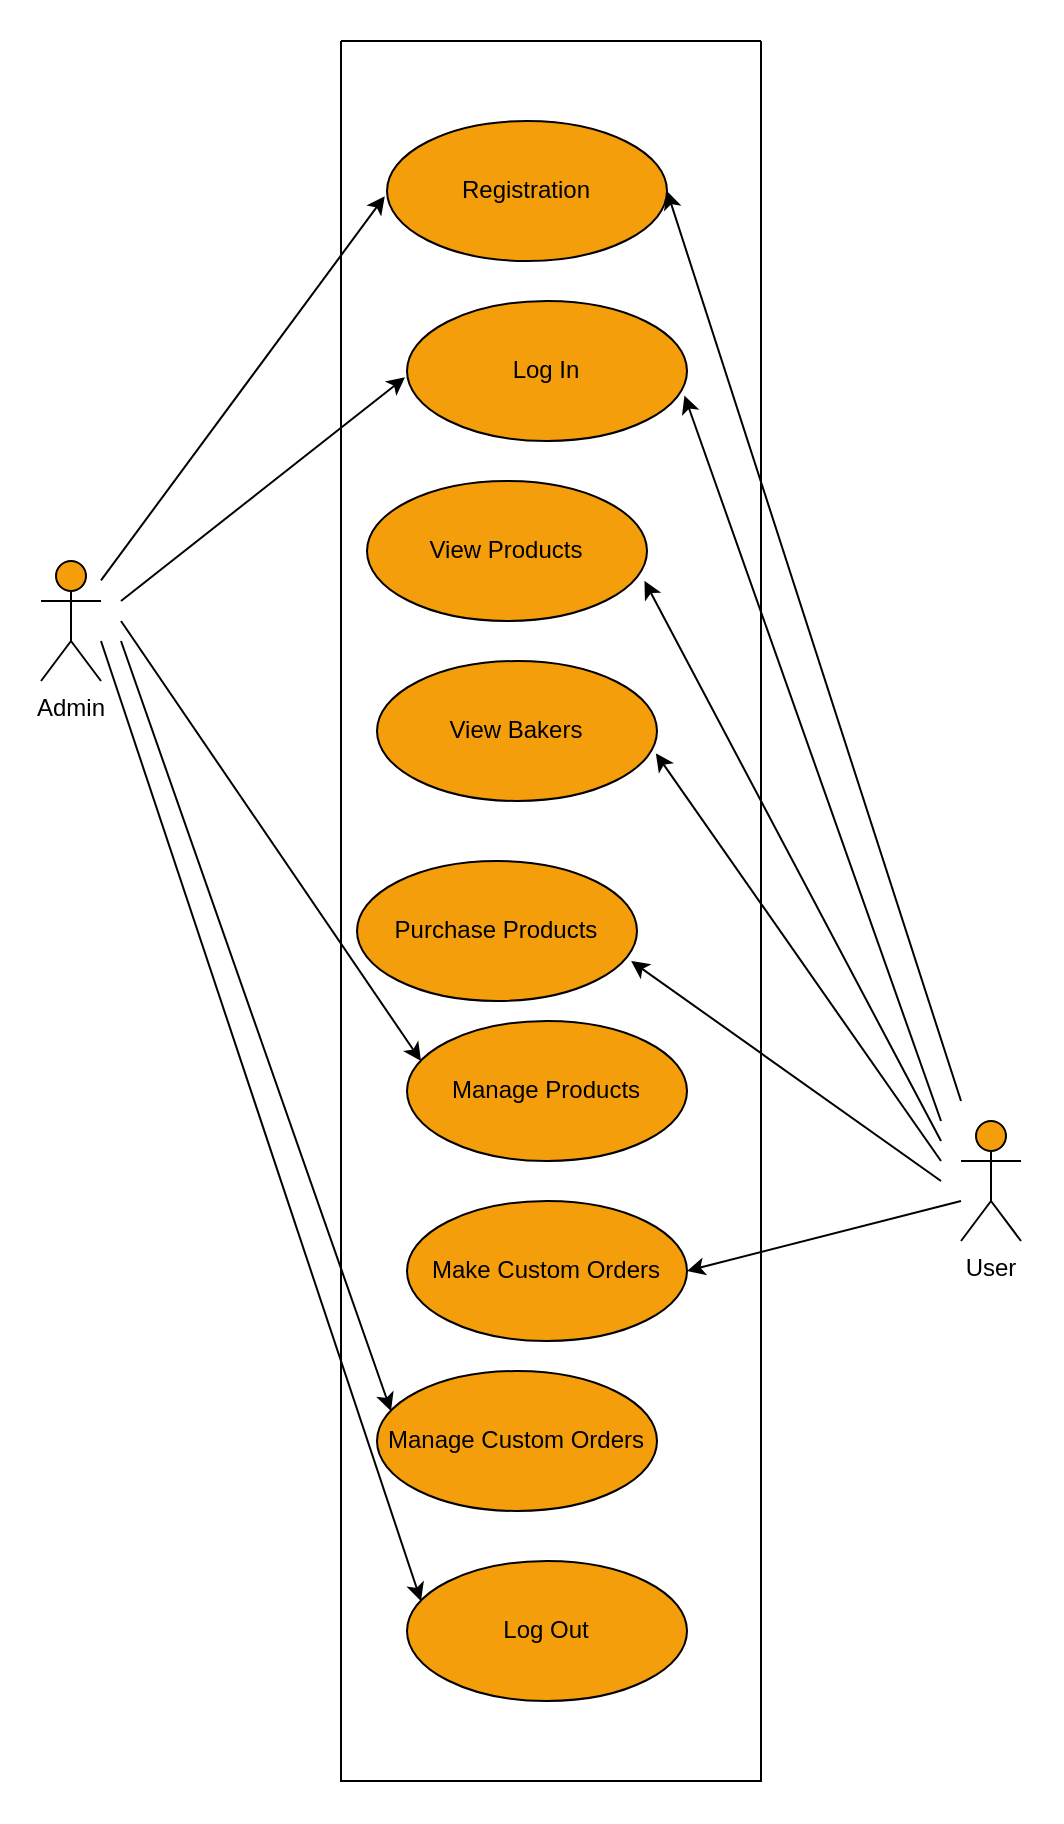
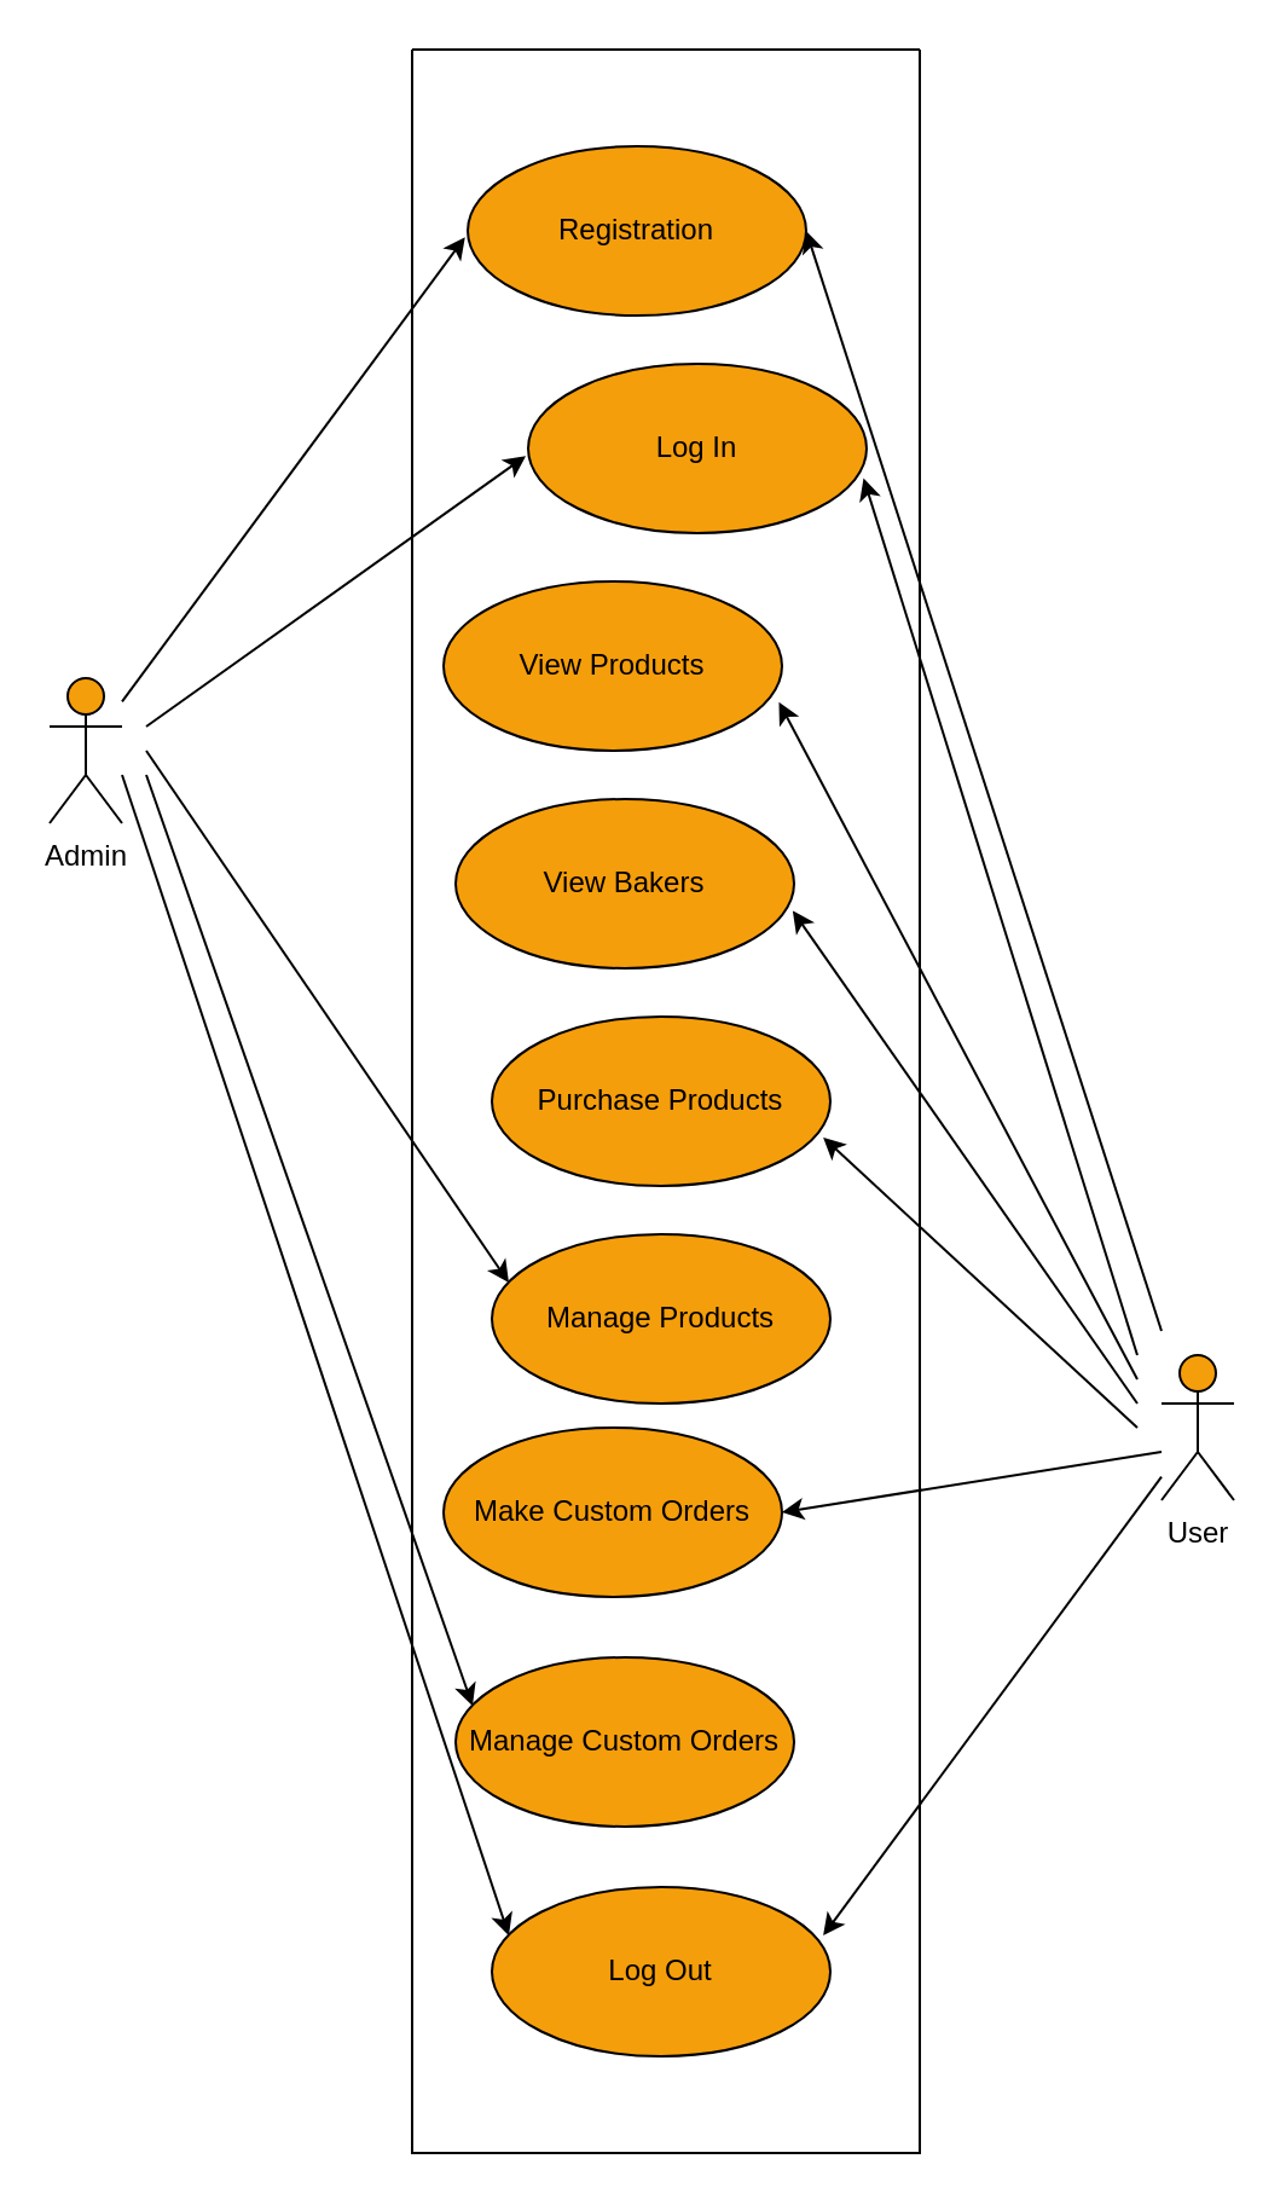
  <mxCell id="0" />
  <mxCell id="1" parent="0" />
  <mxCell id="2" value="&lt;font style=&quot;color: light-dark(rgb(0, 0, 0), rgb(0, 0, 0));&quot;&gt;Registration&lt;/font&gt;" style="ellipse;whiteSpace=wrap;html=1;strokeColor=light-dark(#000000,#000000);fontColor=#FEFAE0;fillColor=light-dark(#F59E0B,#F59E0B);" vertex="1" parent="1"><mxGeometry x="193" y="60" width="140" height="70" as="geometry" /></mxCell>
- <mxCell id="3" value="&lt;font style=&quot;color: light-dark(rgb(0, 0, 0), rgb(0, 0, 0));&quot;&gt;Purchase Products&lt;/font&gt;" style="ellipse;whiteSpace=wrap;html=1;strokeColor=light-dark(#000000,#000000);fontColor=#FEFAE0;fillColor=light-dark(#F59E0B,#F59E0B);" vertex="1" parent="1"><mxGeometry x="178" y="430" width="140" height="70" as="geometry" /></mxCell>
+ <mxCell id="3" value="&lt;font style=&quot;color: light-dark(rgb(0, 0, 0), rgb(0, 0, 0));&quot;&gt;Purchase Products&lt;/font&gt;" style="ellipse;whiteSpace=wrap;html=1;strokeColor=light-dark(#000000,#000000);fontColor=#FEFAE0;fillColor=light-dark(#F59E0B,#F59E0B);" vertex="1" parent="1"><mxGeometry x="203" y="420" width="140" height="70" as="geometry" /></mxCell>
  <mxCell id="4" value="&lt;font style=&quot;color: light-dark(rgb(0, 0, 0), rgb(0, 0, 0));&quot;&gt;Manage Custom Orders&lt;/font&gt;" style="ellipse;whiteSpace=wrap;html=1;strokeColor=light-dark(#000000,#000000);fontColor=#FEFAE0;fillColor=light-dark(#F59E0B,#F59E0B);" vertex="1" parent="1"><mxGeometry x="188" y="685" width="140" height="70" as="geometry" /></mxCell>
- <mxCell id="5" value="&lt;font style=&quot;color: light-dark(rgb(0, 0, 0), rgb(0, 0, 0));&quot;&gt;Make Custom Orders&lt;/font&gt;" style="ellipse;whiteSpace=wrap;html=1;strokeColor=light-dark(#000000,#000000);fontColor=#FEFAE0;fillColor=light-dark(#F59E0B,#F59E0B);" vertex="1" parent="1"><mxGeometry x="203" y="600" width="140" height="70" as="geometry" /></mxCell>
+ <mxCell id="5" value="&lt;font style=&quot;color: light-dark(rgb(0, 0, 0), rgb(0, 0, 0));&quot;&gt;Make Custom Orders&lt;/font&gt;" style="ellipse;whiteSpace=wrap;html=1;strokeColor=light-dark(#000000,#000000);fontColor=#FEFAE0;fillColor=light-dark(#F59E0B,#F59E0B);" vertex="1" parent="1"><mxGeometry x="183" y="590" width="140" height="70" as="geometry" /></mxCell>
  <mxCell id="6" value="&lt;font style=&quot;color: light-dark(rgb(0, 0, 0), rgb(0, 0, 0));&quot;&gt;Manage Products&lt;/font&gt;" style="ellipse;whiteSpace=wrap;html=1;strokeColor=light-dark(#000000,#000000);fontColor=#FEFAE0;fillColor=light-dark(#F59E0B,#F59E0B);" vertex="1" parent="1"><mxGeometry x="203" y="510" width="140" height="70" as="geometry" /></mxCell>
  <mxCell id="7" value="&lt;font style=&quot;color: light-dark(rgb(0, 0, 0), rgb(0, 0, 0));&quot;&gt;View Bakers&lt;/font&gt;" style="ellipse;whiteSpace=wrap;html=1;strokeColor=light-dark(#000000,#000000);fontColor=#FEFAE0;fillColor=light-dark(#F59E0B,#F59E0B);" vertex="1" parent="1"><mxGeometry x="188" y="330" width="140" height="70" as="geometry" /></mxCell>
  <mxCell id="8" value="&lt;font style=&quot;color: light-dark(rgb(0, 0, 0), rgb(0, 0, 0));&quot;&gt;View Products&lt;/font&gt;" style="ellipse;whiteSpace=wrap;html=1;strokeColor=light-dark(#000000,#000000);fontColor=#FEFAE0;fillColor=light-dark(#F59E0B,#F59E0B);" vertex="1" parent="1"><mxGeometry x="183" y="240" width="140" height="70" as="geometry" /></mxCell>
- <mxCell id="9" value="&lt;font style=&quot;color: light-dark(rgb(0, 0, 0), rgb(0, 0, 0));&quot;&gt;Log In&lt;/font&gt;" style="ellipse;whiteSpace=wrap;html=1;strokeColor=light-dark(#000000,#000000);fontColor=#FEFAE0;fillColor=light-dark(#F59E0B,#F59E0B);" vertex="1" parent="1"><mxGeometry x="203" y="150" width="140" height="70" as="geometry" /></mxCell>
+ <mxCell id="9" value="&lt;font style=&quot;color: light-dark(rgb(0, 0, 0), rgb(0, 0, 0));&quot;&gt;Log In&lt;/font&gt;" style="ellipse;whiteSpace=wrap;html=1;strokeColor=light-dark(#000000,#000000);fontColor=#FEFAE0;fillColor=light-dark(#F59E0B,#F59E0B);" vertex="1" parent="1"><mxGeometry x="218" y="150" width="140" height="70" as="geometry" /></mxCell>
  <mxCell id="10" value="&lt;font style=&quot;color: light-dark(rgb(0, 0, 0), rgb(0, 0, 0));&quot;&gt;Log Out&lt;/font&gt;" style="ellipse;whiteSpace=wrap;html=1;strokeColor=light-dark(#000000,#000000);fontColor=#FEFAE0;fillColor=light-dark(#F59E0B,#F59E0B);" vertex="1" parent="1"><mxGeometry x="203" y="780" width="140" height="70" as="geometry" /></mxCell>
  <mxCell id="11" value="&lt;font style=&quot;color: light-dark(rgb(0, 0, 0), rgb(0, 0, 0));&quot;&gt;Admin&lt;/font&gt;" style="shape=umlActor;verticalLabelPosition=bottom;verticalAlign=top;html=1;strokeColor=light-dark(#000000,#000000);fontColor=#FEFAE0;fillColor=light-dark(#F59E0B,#F59E0B);" vertex="1" parent="1"><mxGeometry x="20" y="280" width="30" height="60" as="geometry" /></mxCell>
  <mxCell id="12" value="&lt;font style=&quot;color: light-dark(rgb(0, 0, 0), rgb(0, 0, 0));&quot;&gt;User&lt;/font&gt;" style="shape=umlActor;verticalLabelPosition=bottom;verticalAlign=top;html=1;strokeColor=light-dark(#000000,#000000);fontColor=#FEFAE0;fillColor=light-dark(#F59E0B,#F59E0B);" vertex="1" parent="1"><mxGeometry x="480" y="560" width="30" height="60" as="geometry" /></mxCell>
  <mxCell id="13" value="" style="edgeStyle=none;orthogonalLoop=1;jettySize=auto;html=1;rounded=0;strokeColor=light-dark(#000000,#000000);fontColor=#FEFAE0;fillColor=#BC6C25;entryX=-0.008;entryY=0.537;entryDx=0;entryDy=0;entryPerimeter=0;" edge="1" parent="1" source="11" target="2"><mxGeometry width="100" relative="1" as="geometry"><mxPoint x="70" y="290" as="sourcePoint" /><mxPoint x="200" y="95" as="targetPoint" /><Array as="points" /></mxGeometry></mxCell>
  <mxCell id="14" value="" style="edgeStyle=none;orthogonalLoop=1;jettySize=auto;html=1;rounded=0;strokeColor=light-dark(#000000,#000000);fontColor=#FEFAE0;fillColor=#BC6C25;entryX=-0.007;entryY=0.545;entryDx=0;entryDy=0;entryPerimeter=0;" edge="1" parent="1" target="9"><mxGeometry width="100" relative="1" as="geometry"><mxPoint x="60" y="300" as="sourcePoint" /><mxPoint x="200" y="190" as="targetPoint" /><Array as="points" /></mxGeometry></mxCell>
  <mxCell id="15" value="" style="edgeStyle=none;orthogonalLoop=1;jettySize=auto;html=1;rounded=0;strokeColor=light-dark(#000000,#000000);fontColor=#FEFAE0;fillColor=#BC6C25;entryX=0.05;entryY=0.286;entryDx=0;entryDy=0;entryPerimeter=0;" edge="1" parent="1" target="6"><mxGeometry width="100" relative="1" as="geometry"><mxPoint x="60" y="310" as="sourcePoint" /><mxPoint x="200" y="520" as="targetPoint" /><Array as="points" /></mxGeometry></mxCell>
  <mxCell id="16" value="" style="edgeStyle=none;orthogonalLoop=1;jettySize=auto;html=1;rounded=0;strokeColor=light-dark(#000000,#000000);fontColor=#FEFAE0;fillColor=#BC6C25;entryX=0.05;entryY=0.286;entryDx=0;entryDy=0;entryPerimeter=0;" edge="1" parent="1" target="4"><mxGeometry width="100" relative="1" as="geometry"><mxPoint x="60" y="320" as="sourcePoint" /><mxPoint x="220" y="540" as="targetPoint" /><Array as="points" /></mxGeometry></mxCell>
  <mxCell id="17" value="" style="edgeStyle=none;orthogonalLoop=1;jettySize=auto;html=1;rounded=0;strokeColor=light-dark(#000000,#000000);fontColor=#FEFAE0;fillColor=#BC6C25;entryX=0.05;entryY=0.286;entryDx=0;entryDy=0;entryPerimeter=0;" edge="1" parent="1" target="10"><mxGeometry width="100" relative="1" as="geometry"><mxPoint x="50" y="320" as="sourcePoint" /><mxPoint x="220" y="720" as="targetPoint" /><Array as="points" /></mxGeometry></mxCell>
  <mxCell id="18" value="" style="edgeStyle=none;orthogonalLoop=1;jettySize=auto;html=1;rounded=0;strokeColor=light-dark(#000000,#000000);fontColor=#FEFAE0;fillColor=#BC6C25;entryX=0.979;entryY=0.714;entryDx=0;entryDy=0;entryPerimeter=0;" edge="1" parent="1" target="3"><mxGeometry width="100" relative="1" as="geometry"><mxPoint x="470" y="590" as="sourcePoint" /><mxPoint x="220" y="540" as="targetPoint" /><Array as="points" /></mxGeometry></mxCell>
  <mxCell id="19" value="" style="edgeStyle=none;orthogonalLoop=1;jettySize=auto;html=1;rounded=0;strokeColor=light-dark(#000000,#000000);fontColor=#FEFAE0;fillColor=#BC6C25;entryX=0.996;entryY=0.66;entryDx=0;entryDy=0;entryPerimeter=0;" edge="1" parent="1" target="7"><mxGeometry width="100" relative="1" as="geometry"><mxPoint x="470" y="580" as="sourcePoint" /><mxPoint x="350" y="380" as="targetPoint" /><Array as="points" /></mxGeometry></mxCell>
  <mxCell id="20" value="" style="edgeStyle=none;orthogonalLoop=1;jettySize=auto;html=1;rounded=0;strokeColor=light-dark(#000000,#000000);fontColor=#FEFAE0;fillColor=#BC6C25;entryX=0.991;entryY=0.713;entryDx=0;entryDy=0;entryPerimeter=0;" edge="1" parent="1" target="8"><mxGeometry width="100" relative="1" as="geometry"><mxPoint x="470" y="570" as="sourcePoint" /><mxPoint x="360" y="390" as="targetPoint" /><Array as="points" /></mxGeometry></mxCell>
  <mxCell id="21" value="" style="edgeStyle=none;orthogonalLoop=1;jettySize=auto;html=1;rounded=0;strokeColor=light-dark(#000000,#000000);fontColor=#FEFAE0;fillColor=#BC6C25;entryX=0.991;entryY=0.675;entryDx=0;entryDy=0;entryPerimeter=0;" edge="1" parent="1" target="9"><mxGeometry width="100" relative="1" as="geometry"><mxPoint x="470" y="560" as="sourcePoint" /><mxPoint x="352" y="300" as="targetPoint" /><Array as="points" /></mxGeometry></mxCell>
  <mxCell id="22" value="" style="edgeStyle=none;orthogonalLoop=1;jettySize=auto;html=1;rounded=0;strokeColor=light-dark(#000000,#000000);fontColor=#FEFAE0;fillColor=#BC6C25;entryX=1;entryY=0.5;entryDx=0;entryDy=0;" edge="1" parent="1" target="2"><mxGeometry width="100" relative="1" as="geometry"><mxPoint x="480" y="550" as="sourcePoint" /><mxPoint x="352" y="207" as="targetPoint" /><Array as="points" /></mxGeometry></mxCell>
  <mxCell id="23" value="" style="edgeStyle=none;orthogonalLoop=1;jettySize=auto;html=1;rounded=0;strokeColor=light-dark(#000000,#000000);fontColor=#FEFAE0;fillColor=#BC6C25;entryX=1;entryY=0.5;entryDx=0;entryDy=0;" edge="1" parent="1" target="5"><mxGeometry width="100" relative="1" as="geometry"><mxPoint x="480" y="600" as="sourcePoint" /><mxPoint x="350" y="480" as="targetPoint" /><Array as="points" /></mxGeometry></mxCell>
+ <mxCell id="24" value="" style="edgeStyle=none;orthogonalLoop=1;jettySize=auto;html=1;rounded=0;strokeColor=light-dark(#000000,#000000);fontColor=#FEFAE0;fillColor=#BC6C25;entryX=0.979;entryY=0.286;entryDx=0;entryDy=0;entryPerimeter=0;" edge="1" parent="1" source="12" target="10"><mxGeometry width="100" relative="1" as="geometry"><mxPoint x="490" y="610" as="sourcePoint" /><mxPoint x="353" y="645" as="targetPoint" /><Array as="points" /></mxGeometry></mxCell>
  <mxCell id="25" value="" style="swimlane;startSize=0;strokeColor=light-dark(#000000,#000000);fontColor=#FEFAE0;fillColor=light-dark(#000000,#FFFFFF);" vertex="1" parent="1"><mxGeometry x="170" y="20" width="210" height="870" as="geometry" /></mxCell>
